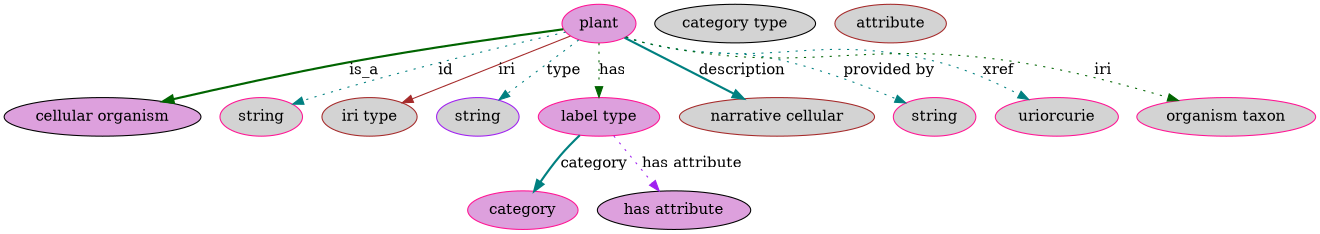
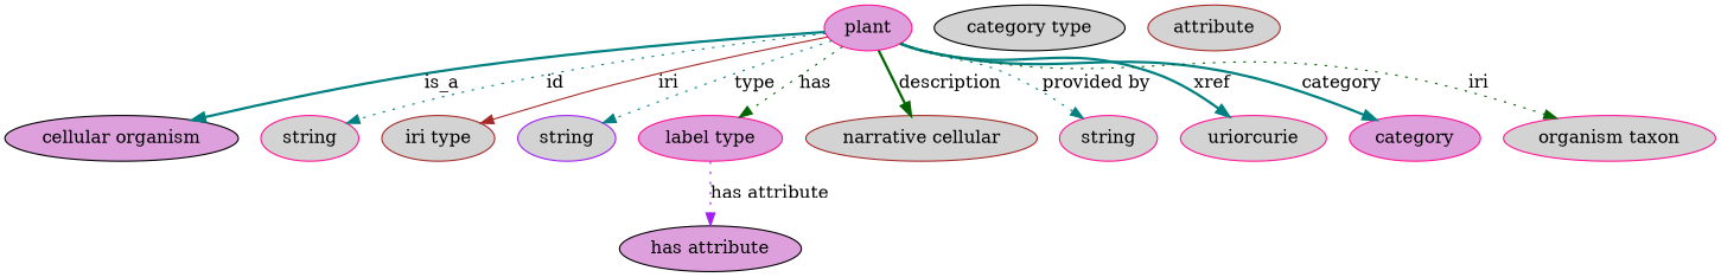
  digraph {
    node [color=deeppink fillcolor=lightgrey style=filled]
    edge [color=teal style=dotted]
    n1 [fillcolor=plum height=0.5 label=plant width=0.95686]
    "cellular organism" [color=black fillcolor=plum height=0.5 width=2.5456]
    n3 [height=0.5 label=string width=1.0652]
    n4 [color=brown height=0.5 label="iri type" width=1.2277]
    n5 [color=purple height=0.5 label=string width=1.0652]
    n6 [fillcolor=plum height=0.5 label="label type" width=1.5707]
    n7 [color=brown height=0.5 label="narrative cellular" width=2.0943]
    n8 [height=0.5 label=string width=1.0652]
    n9 [height=0.5 label=uriorcurie width=1.5887]
    category [fillcolor=plum height=0.5 width=1.4263]
    n11 [height=0.5 label="organism taxon" width=2.3109]
    "has attribute" [color=black fillcolor=plum height=0.5 width=1.9859]
    n13 [color=black height=0.5 label="category type" width=2.0762]
    n14 [color=brown height=0.5 label=attribute width=1.4443]
-   n1 -> "cellular organism" [color=darkgreen label=is_a style=bold]
+   n1 -> "cellular organism" [label=is_a style=bold]
    n1 -> n3 [label=id]
    n1 -> n4 [color=brown label=iri style=solid]
    n1 -> n5 [label=type]
    n1 -> n6 [color=darkgreen label=has]
-   n1 -> n7 [label=description style=bold]
+   n1 -> n7 [color=darkgreen label=description style=bold]
    n1 -> n8 [label="provided by"]
-   n1 -> n9 [label=xref]
-   n6 -> category [label=category style=bold]
+   n1 -> n9 [label=xref style=bold]
+   n1 -> category [label=category style=bold]
    n1 -> n11 [color=darkgreen label=iri]
    n6 -> "has attribute" [color=purple label="has attribute"]
  }
